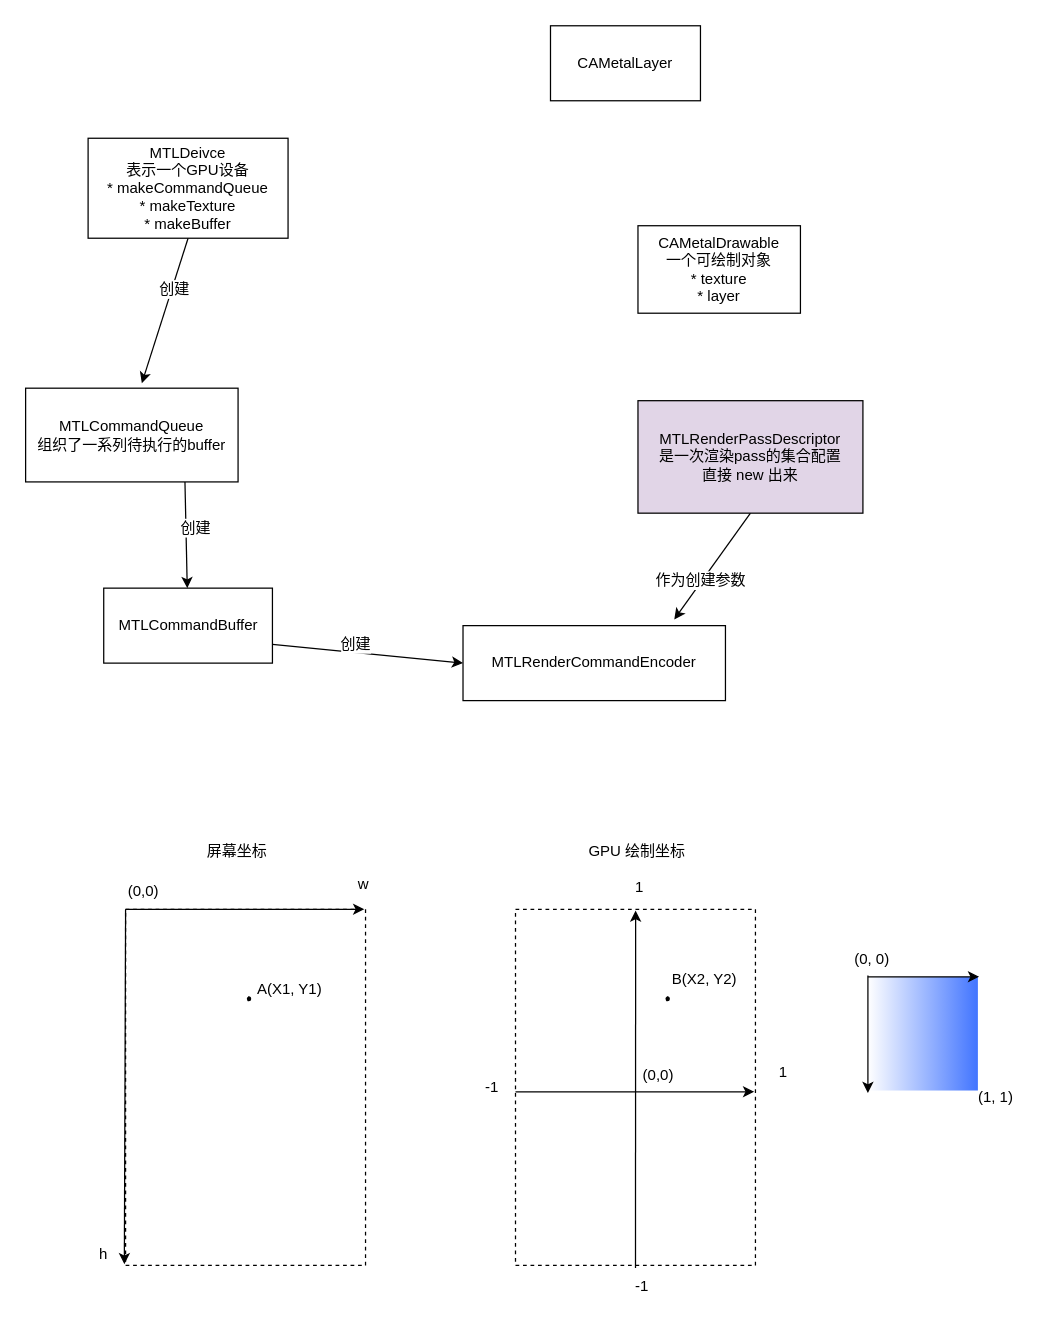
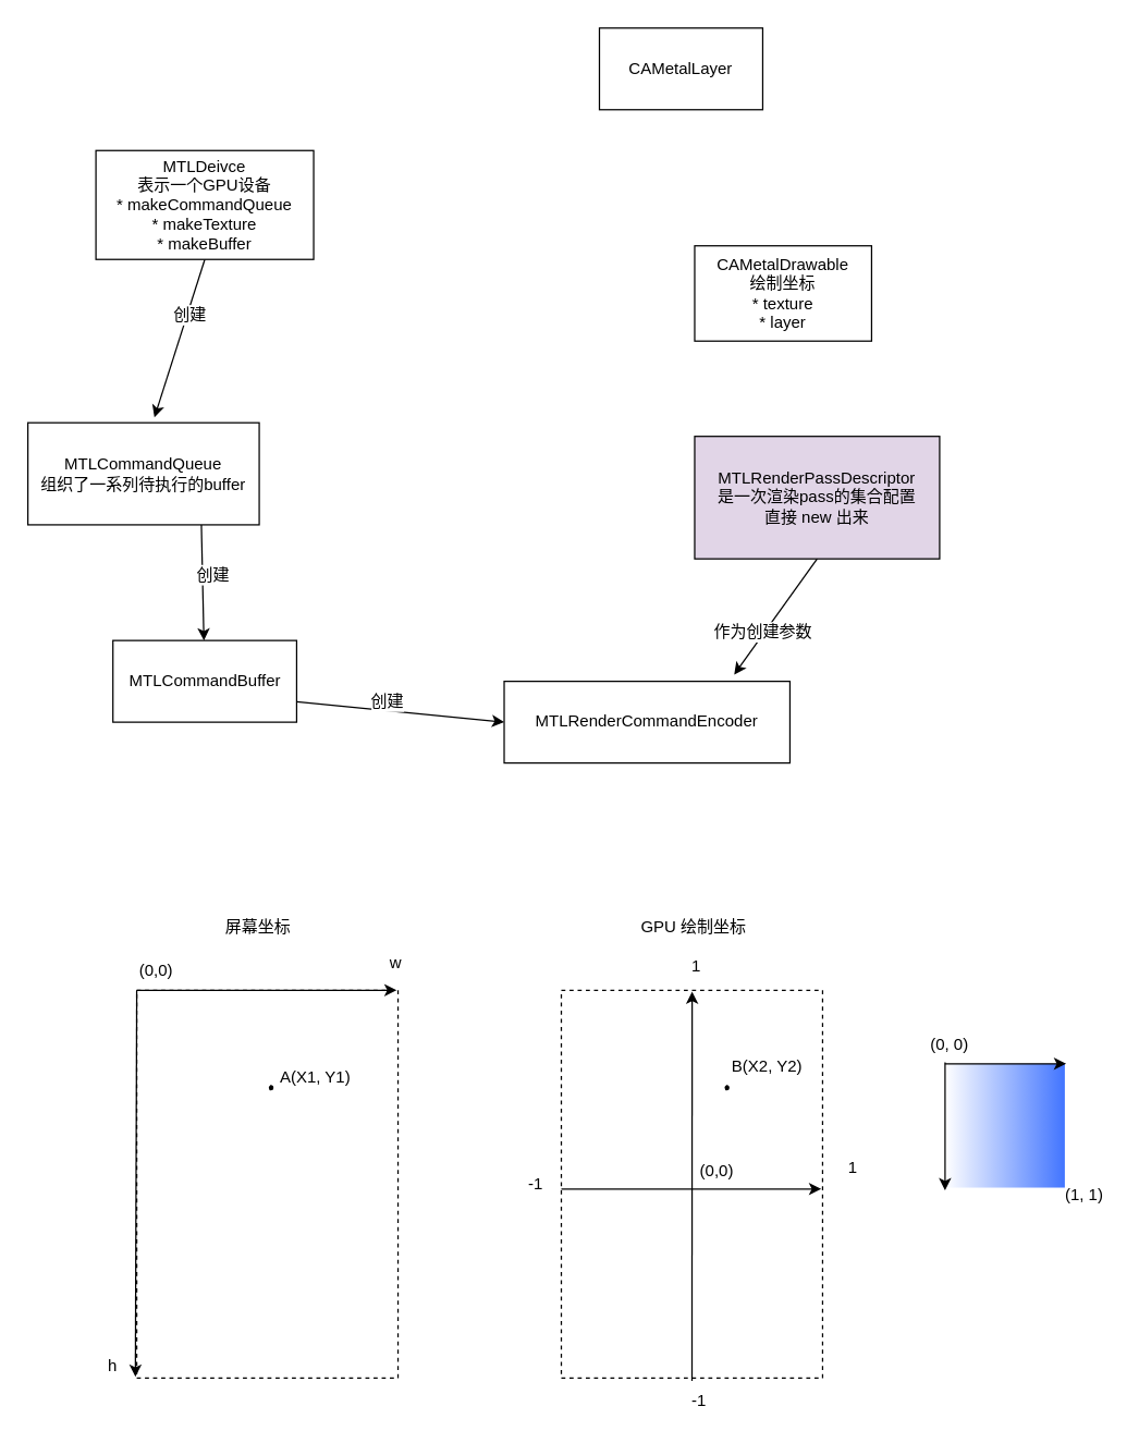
  <mxCell id="0" />
  <mxCell id="1" parent="0" />
  <mxCell id="2" value="" style="rounded=0;whiteSpace=wrap;html=1;dashed=1;gradientColor=#4275FF;gradientDirection=east;strokeColor=none;" vertex="1" parent="1"><mxGeometry x="694" y="781" width="88" height="91" as="geometry" /></mxCell>
  <mxCell id="3" value="" style="rounded=0;whiteSpace=wrap;html=1;dashed=1;" vertex="1" parent="1"><mxGeometry x="100" y="727" width="192" height="285" as="geometry" /></mxCell>
  <mxCell id="4" style="edgeStyle=none;rounded=0;orthogonalLoop=1;jettySize=auto;html=1;exitX=0.5;exitY=1;exitDx=0;exitDy=0;entryX=0.547;entryY=-0.053;entryDx=0;entryDy=0;entryPerimeter=0;" edge="1" parent="1" source="6" target="14"><mxGeometry relative="1" as="geometry" /></mxCell>
  <mxCell id="5" value="创建" style="text;html=1;align=center;verticalAlign=middle;resizable=0;points=[];;labelBackgroundColor=#ffffff;" vertex="1" connectable="0" parent="4"><mxGeometry x="-0.314" y="1" relative="1" as="geometry"><mxPoint as="offset" /></mxGeometry></mxCell>
  <mxCell id="6" value="MTLDeivce&lt;br&gt;表示一个GPU设备&lt;br&gt;* makeCommandQueue&lt;br&gt;* makeTexture&lt;br&gt;* makeBuffer" style="rounded=0;whiteSpace=wrap;html=1;" vertex="1" parent="1"><mxGeometry x="70" y="110" width="160" height="80" as="geometry" /></mxCell>
  <mxCell id="7" value="CAMetalLayer" style="rounded=0;whiteSpace=wrap;html=1;" vertex="1" parent="1"><mxGeometry x="440" y="20" width="120" height="60" as="geometry" /></mxCell>
- <mxCell id="8" value="CAMetalDrawable&lt;br&gt;一个可绘制对象&lt;br&gt;* texture&lt;br&gt;* layer" style="rounded=0;whiteSpace=wrap;html=1;" vertex="1" parent="1"><mxGeometry x="510" y="180" width="130" height="70" as="geometry" /></mxCell>
+ <mxCell id="8" value="CAMetalDrawable&lt;br&gt;绘制坐标&lt;br&gt;* texture&lt;br&gt;* layer" style="rounded=0;whiteSpace=wrap;html=1;" vertex="1" parent="1"><mxGeometry x="510" y="180" width="130" height="70" as="geometry" /></mxCell>
  <mxCell id="9" style="edgeStyle=none;rounded=0;orthogonalLoop=1;jettySize=auto;html=1;exitX=0.5;exitY=1;exitDx=0;exitDy=0;entryX=0.805;entryY=-0.083;entryDx=0;entryDy=0;entryPerimeter=0;" edge="1" parent="1" source="11" target="15"><mxGeometry relative="1" as="geometry" /></mxCell>
  <mxCell id="10" value="作为创建参数" style="text;html=1;align=center;verticalAlign=middle;resizable=0;points=[];;labelBackgroundColor=#ffffff;" vertex="1" connectable="0" parent="9"><mxGeometry x="0.269" y="-2" relative="1" as="geometry"><mxPoint y="1" as="offset" /></mxGeometry></mxCell>
  <mxCell id="11" value="MTLRenderPassDescriptor&lt;br&gt;是一次渲染pass的集合配置&lt;br&gt;直接 new 出来" style="rounded=0;whiteSpace=wrap;html=1;fillColor=#e1d5e7;" vertex="1" parent="1"><mxGeometry x="510" y="320" width="180" height="90" as="geometry" /></mxCell>
  <mxCell id="12" style="rounded=0;orthogonalLoop=1;jettySize=auto;html=1;exitX=0.75;exitY=1;exitDx=0;exitDy=0;" edge="1" parent="1" source="14" target="18"><mxGeometry relative="1" as="geometry" /></mxCell>
  <mxCell id="13" value="创建" style="text;html=1;align=center;verticalAlign=middle;resizable=0;points=[];;labelBackgroundColor=#ffffff;" vertex="1" connectable="0" parent="12"><mxGeometry x="-0.276" y="4" relative="1" as="geometry"><mxPoint x="3" y="6" as="offset" /></mxGeometry></mxCell>
  <mxCell id="14" value="MTLCommandQueue&lt;br&gt;组织了一系列待执行的buffer" style="rounded=0;whiteSpace=wrap;html=1;" vertex="1" parent="1"><mxGeometry x="20" y="310" width="170" height="75" as="geometry" /></mxCell>
  <mxCell id="15" value="MTLRenderCommandEncoder" style="rounded=0;whiteSpace=wrap;html=1;" vertex="1" parent="1"><mxGeometry x="370" y="500" width="210" height="60" as="geometry" /></mxCell>
  <mxCell id="16" style="rounded=0;orthogonalLoop=1;jettySize=auto;html=1;exitX=1;exitY=0.75;exitDx=0;exitDy=0;entryX=0;entryY=0.5;entryDx=0;entryDy=0;elbow=vertical;" edge="1" parent="1" source="18" target="15"><mxGeometry relative="1" as="geometry" /></mxCell>
  <mxCell id="17" value="创建" style="text;html=1;align=center;verticalAlign=middle;resizable=0;points=[];;labelBackgroundColor=#ffffff;" vertex="1" connectable="0" parent="16"><mxGeometry x="0.28" relative="1" as="geometry"><mxPoint x="-31.17" y="-9.91" as="offset" /></mxGeometry></mxCell>
  <mxCell id="18" value="MTLCommandBuffer" style="rounded=0;whiteSpace=wrap;html=1;" vertex="1" parent="1"><mxGeometry x="82.5" y="470" width="135" height="60" as="geometry" /></mxCell>
  <mxCell id="19" value="" style="endArrow=classic;html=1;" edge="1" parent="1"><mxGeometry width="50" height="50" relative="1" as="geometry"><mxPoint x="100" y="727" as="sourcePoint" /><mxPoint x="99" y="1011" as="targetPoint" /></mxGeometry></mxCell>
  <mxCell id="20" value="" style="endArrow=classic;html=1;" edge="1" parent="1"><mxGeometry width="50" height="50" relative="1" as="geometry"><mxPoint x="100" y="727" as="sourcePoint" /><mxPoint x="291" y="727" as="targetPoint" /></mxGeometry></mxCell>
  <mxCell id="21" value="" style="rounded=0;whiteSpace=wrap;html=1;dashed=1;" vertex="1" parent="1"><mxGeometry x="412" y="727" width="192" height="285" as="geometry" /></mxCell>
  <mxCell id="22" value="" style="endArrow=classic;html=1;" edge="1" parent="1"><mxGeometry width="50" height="50" relative="1" as="geometry"><mxPoint x="508" y="1014" as="sourcePoint" /><mxPoint x="508.14" y="728" as="targetPoint" /></mxGeometry></mxCell>
  <mxCell id="23" value="" style="endArrow=classic;html=1;" edge="1" parent="1"><mxGeometry width="50" height="50" relative="1" as="geometry"><mxPoint x="412" y="873" as="sourcePoint" /><mxPoint x="603" y="873" as="targetPoint" /></mxGeometry></mxCell>
  <mxCell id="24" value="w" style="text;html=1;align=center;verticalAlign=middle;resizable=0;points=[];;autosize=1;" vertex="1" parent="1"><mxGeometry x="280" y="698" width="19" height="18" as="geometry" /></mxCell>
  <mxCell id="25" value="h" style="text;html=1;align=center;verticalAlign=middle;resizable=0;points=[];;autosize=1;" vertex="1" parent="1"><mxGeometry x="73" y="994" width="17" height="18" as="geometry" /></mxCell>
  <mxCell id="26" value="1" style="text;html=1;align=center;verticalAlign=middle;resizable=0;points=[];;autosize=1;" vertex="1" parent="1"><mxGeometry x="617" y="849" width="17" height="18" as="geometry" /></mxCell>
  <mxCell id="27" value="-1" style="text;html=1;align=center;verticalAlign=middle;resizable=0;points=[];;autosize=1;" vertex="1" parent="1"><mxGeometry x="382" y="860.5" width="21" height="18" as="geometry" /></mxCell>
  <mxCell id="28" value="1" style="text;html=1;align=center;verticalAlign=middle;resizable=0;points=[];;autosize=1;" vertex="1" parent="1"><mxGeometry x="502" y="701" width="17" height="18" as="geometry" /></mxCell>
  <mxCell id="29" value="-1" style="text;html=1;align=center;verticalAlign=middle;resizable=0;points=[];;autosize=1;" vertex="1" parent="1"><mxGeometry x="502" y="1020" width="21" height="18" as="geometry" /></mxCell>
  <mxCell id="30" value="(0,0)" style="text;html=1;align=center;verticalAlign=middle;resizable=0;points=[];;autosize=1;" vertex="1" parent="1"><mxGeometry x="508" y="851" width="35" height="18" as="geometry" /></mxCell>
  <mxCell id="31" value="(0,0)" style="text;html=1;align=center;verticalAlign=middle;resizable=0;points=[];;autosize=1;" vertex="1" parent="1"><mxGeometry x="96" y="704" width="35" height="18" as="geometry" /></mxCell>
  <mxCell id="32" value="屏幕坐标" style="text;html=1;align=center;verticalAlign=middle;resizable=0;points=[];;autosize=1;" vertex="1" parent="1"><mxGeometry x="159.5" y="672" width="58" height="18" as="geometry" /></mxCell>
  <mxCell id="33" value="GPU 绘制坐标" style="text;html=1;align=center;verticalAlign=middle;resizable=0;points=[];;autosize=1;" vertex="1" parent="1"><mxGeometry x="465" y="672" width="87" height="18" as="geometry" /></mxCell>
  <mxCell id="34" value="A(X1, Y1)" style="text;html=1;strokeColor=none;fillColor=none;align=center;verticalAlign=middle;whiteSpace=wrap;rounded=0;dashed=1;" vertex="1" parent="1"><mxGeometry x="200" y="780" width="63" height="21" as="geometry" /></mxCell>
  <mxCell id="35" value="" style="ellipse;whiteSpace=wrap;html=1;dashed=1;fillColor=#000000;" vertex="1" parent="1"><mxGeometry x="197" y="797" width="3" height="3" as="geometry" /></mxCell>
  <mxCell id="36" value="B(X2, Y2)" style="text;html=1;strokeColor=none;fillColor=none;align=center;verticalAlign=middle;whiteSpace=wrap;rounded=0;dashed=1;" vertex="1" parent="1"><mxGeometry x="532" y="772" width="63" height="21" as="geometry" /></mxCell>
  <mxCell id="37" value="" style="ellipse;whiteSpace=wrap;html=1;dashed=1;fillColor=#000000;" vertex="1" parent="1"><mxGeometry x="532" y="797" width="3" height="3" as="geometry" /></mxCell>
  <mxCell id="38" value="" style="endArrow=classic;html=1;" edge="1" parent="1"><mxGeometry width="50" height="50" relative="1" as="geometry"><mxPoint x="694" y="780" as="sourcePoint" /><mxPoint x="694" y="874" as="targetPoint" /></mxGeometry></mxCell>
  <mxCell id="39" value="" style="endArrow=classic;html=1;" edge="1" parent="1"><mxGeometry width="50" height="50" relative="1" as="geometry"><mxPoint x="694" y="781.16" as="sourcePoint" /><mxPoint x="783" y="781" as="targetPoint" /></mxGeometry></mxCell>
  <mxCell id="40" value="(0, 0)" style="text;html=1;align=center;verticalAlign=middle;resizable=0;points=[];;autosize=1;" vertex="1" parent="1"><mxGeometry x="678" y="758" width="38" height="18" as="geometry" /></mxCell>
  <mxCell id="41" value="(1, 1)" style="text;html=1;align=center;verticalAlign=middle;resizable=0;points=[];;autosize=1;" vertex="1" parent="1"><mxGeometry x="777" y="869" width="38" height="18" as="geometry" /></mxCell>
